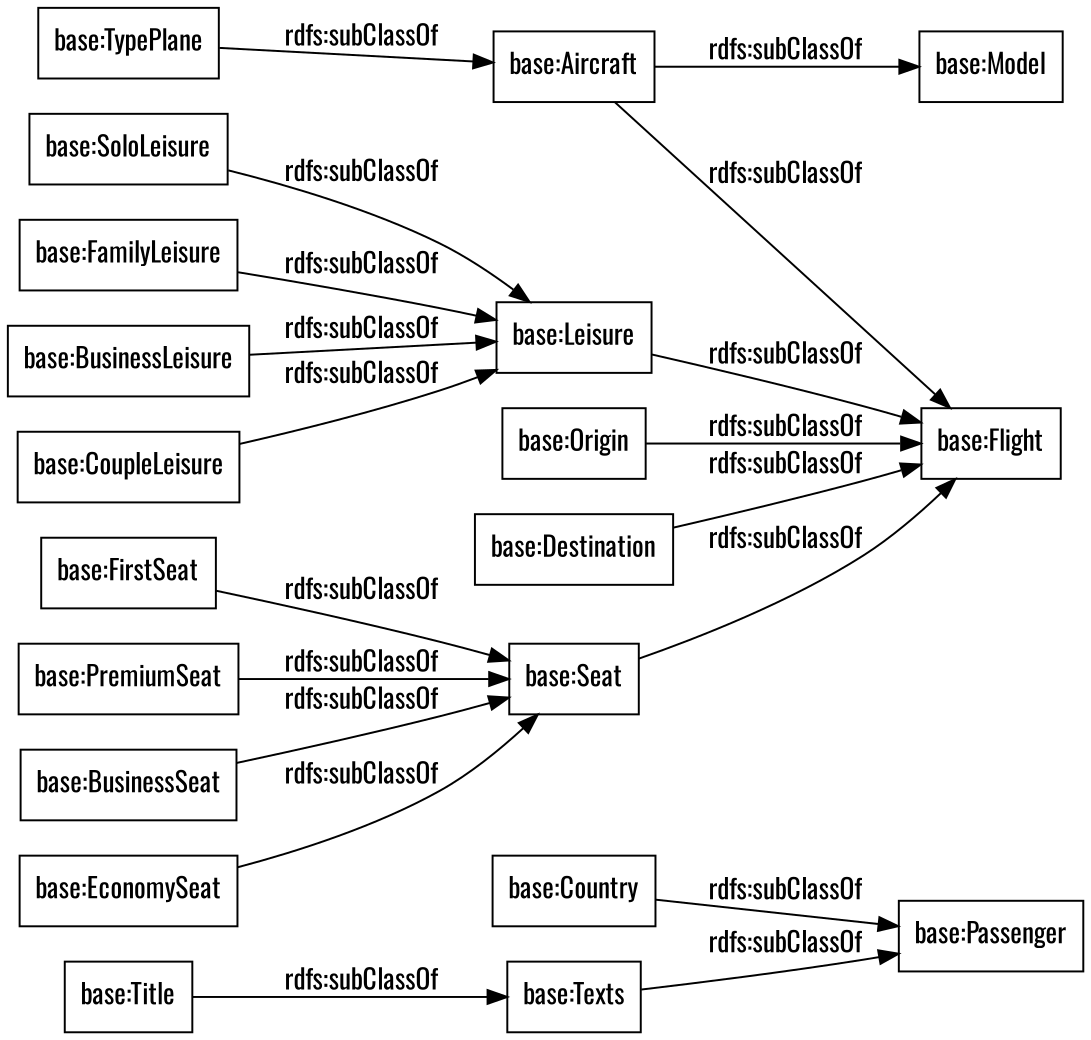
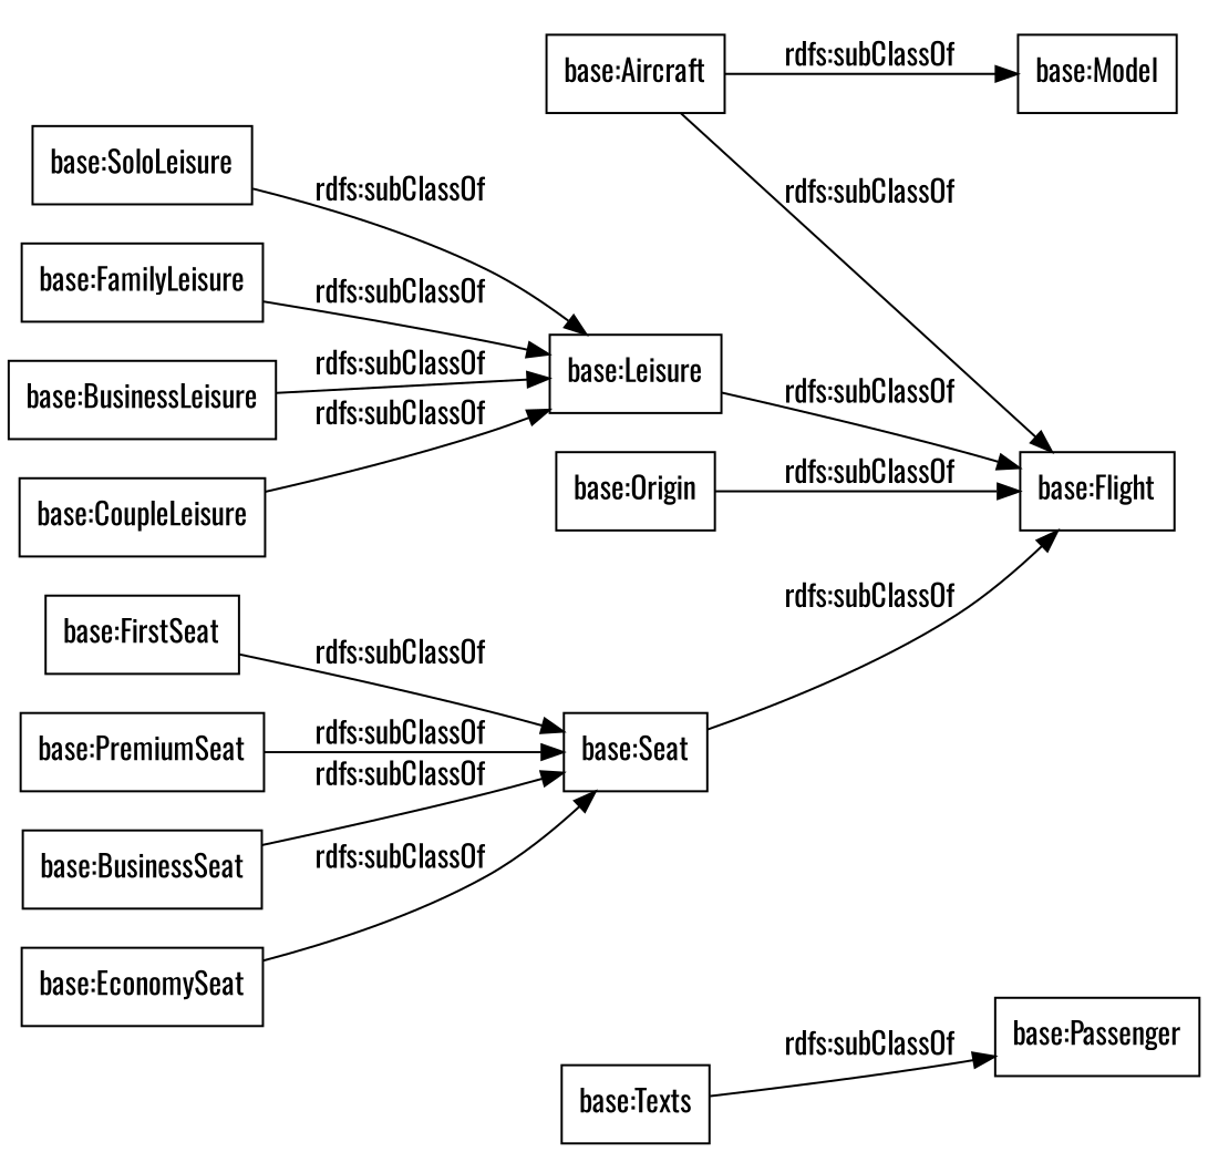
  digraph {
    fontname=Oswald
    rankdir=LR
    node [color=black fontname=Oswald shape=rectangle]
    edge [fontname=Oswald]
-   "base:Country"
    "base:Passenger"
    "base:Texts"
    "base:Seat"
    "base:Flight"
    "base:FirstSeat"
    "base:Aircraft"
    "base:Model"
    "base:SoloLeisure"
    "base:Leisure"
    "base:PremiumSeat"
-   "base:Title"
    "base:FamilyLeisure"
    "base:Origin"
    "base:BusinessSeat"
    "base:BusinessLeisure"
-   "base:TypePlane"
    "base:EconomySeat"
    "base:CoupleLeisure"
-   "base:Destination"
-   "base:Country" -> "base:Passenger" [label="rdfs:subClassOf"]
    "base:Texts" -> "base:Passenger" [label="rdfs:subClassOf"]
    "base:Seat" -> "base:Flight" [label="rdfs:subClassOf"]
    "base:FirstSeat" -> "base:Seat" [label="rdfs:subClassOf"]
    "base:Aircraft" -> "base:Flight" [label="rdfs:subClassOf"]
    "base:Aircraft" -> "base:Model" [label="rdfs:subClassOf"]
    "base:SoloLeisure" -> "base:Leisure" [label="rdfs:subClassOf"]
    "base:Leisure" -> "base:Flight" [label="rdfs:subClassOf"]
    "base:PremiumSeat" -> "base:Seat" [label="rdfs:subClassOf"]
-   "base:Title" -> "base:Texts" [label="rdfs:subClassOf"]
    "base:FamilyLeisure" -> "base:Leisure" [label="rdfs:subClassOf"]
    "base:Origin" -> "base:Flight" [label="rdfs:subClassOf"]
    "base:BusinessSeat" -> "base:Seat" [label="rdfs:subClassOf"]
    "base:BusinessLeisure" -> "base:Leisure" [label="rdfs:subClassOf"]
-   "base:TypePlane" -> "base:Aircraft" [label="rdfs:subClassOf"]
    "base:EconomySeat" -> "base:Seat" [label="rdfs:subClassOf"]
    "base:CoupleLeisure" -> "base:Leisure" [label="rdfs:subClassOf"]
-   "base:Destination" -> "base:Flight" [label="rdfs:subClassOf"]
  }
